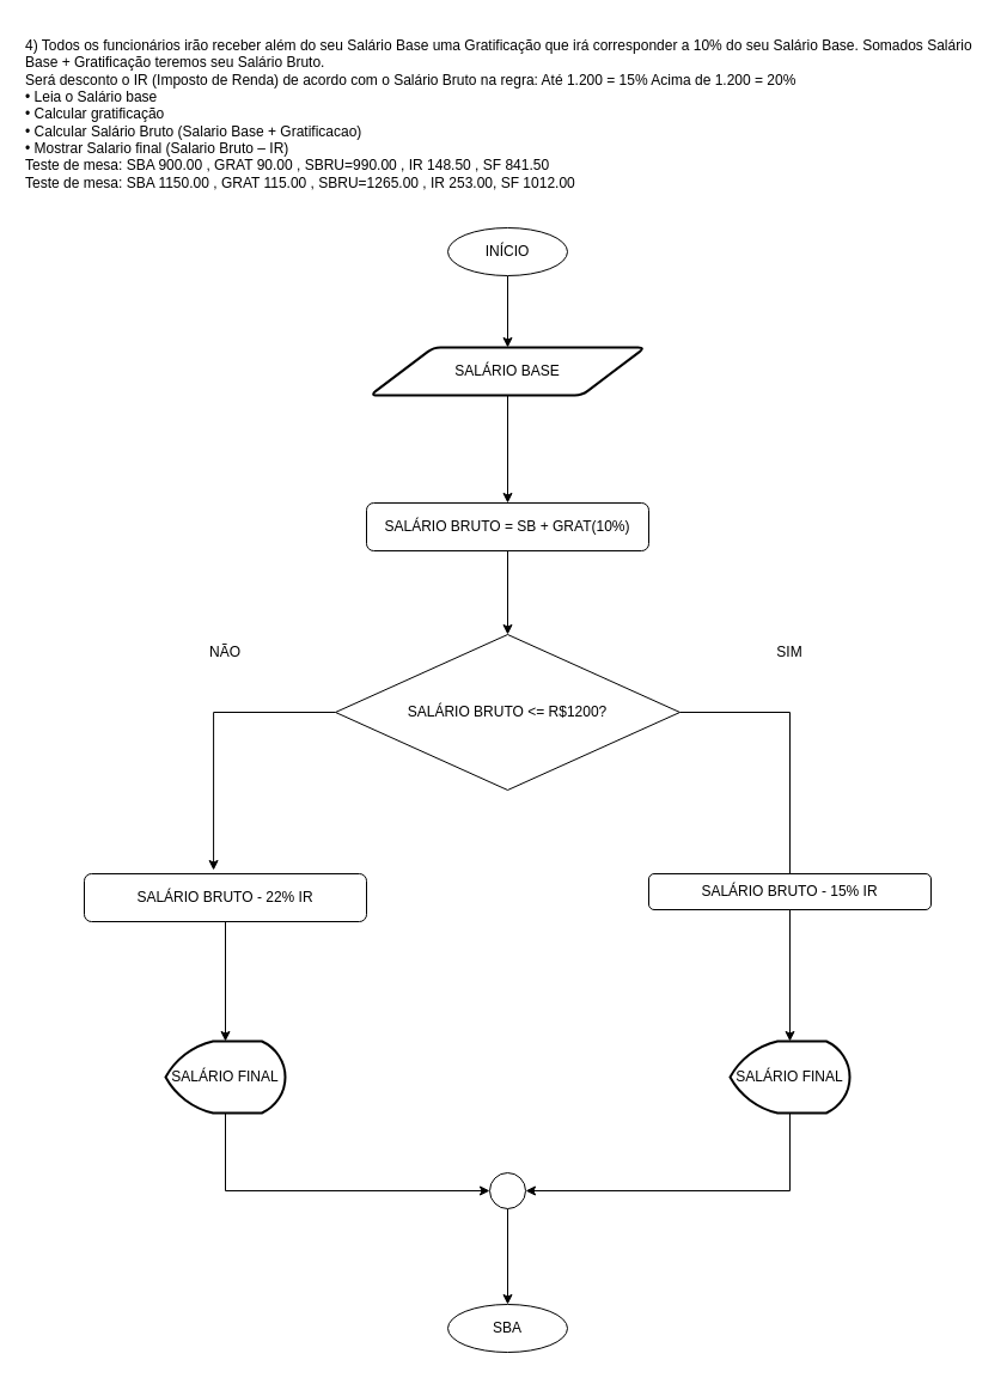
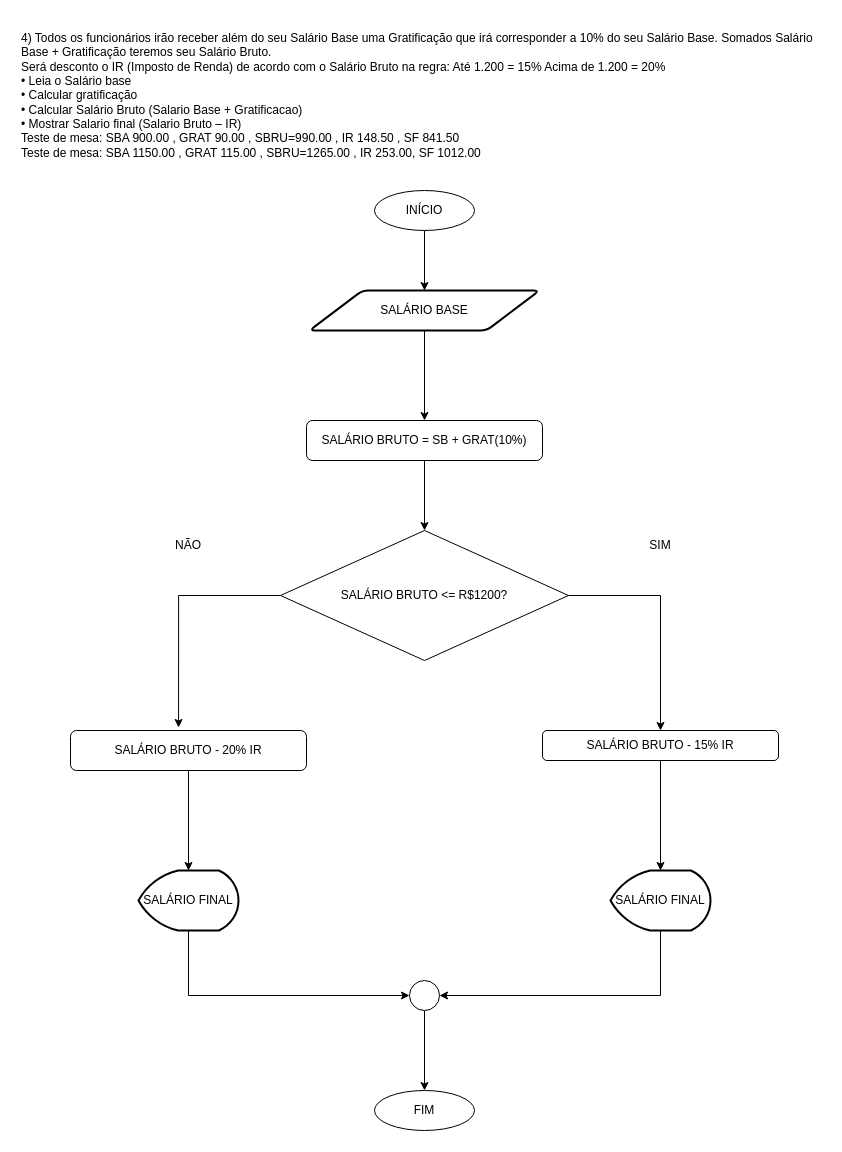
  <mxCell id="0" />
  <mxCell id="1" parent="0" />
  <mxCell id="2" value="&lt;div style=&quot;&quot;&gt;&lt;div style=&quot;text-align: left;&quot;&gt;&lt;span style=&quot;background-color: initial;&quot;&gt;4) Todos os funcionários irão receber além do seu Salário Base uma Gratificação que irá corresponder a 10% do seu Salário Base. Somados Salário Base +&amp;nbsp;&lt;/span&gt;&lt;span style=&quot;background-color: initial;&quot;&gt;Gratificação teremos seu Salário Bruto.&lt;/span&gt;&lt;/div&gt;&lt;span style=&quot;background-color: initial;&quot;&gt;&lt;div style=&quot;text-align: left;&quot;&gt;&lt;span style=&quot;background-color: initial;&quot;&gt;Será desconto o IR (Imposto de Renda) de acordo com o Salário Bruto na regra: Até 1.200 = 15% Acima de 1.200 = 20%&lt;/span&gt;&lt;/div&gt;&lt;/span&gt;&lt;/div&gt;&lt;div style=&quot;text-align: left;&quot;&gt;•&amp;nbsp;&lt;span style=&quot;background-color: initial;&quot;&gt;Leia o Salário base&lt;/span&gt;&lt;/div&gt;&lt;div style=&quot;text-align: left;&quot;&gt;•&amp;nbsp;&lt;span style=&quot;background-color: initial;&quot;&gt;Calcular gratificação&lt;/span&gt;&lt;/div&gt;&lt;div style=&quot;text-align: left;&quot;&gt;•&amp;nbsp;&lt;span style=&quot;background-color: initial;&quot;&gt;Calcular Salário Bruto (Salario Base + Gratificacao)&lt;/span&gt;&lt;/div&gt;&lt;div style=&quot;text-align: left;&quot;&gt;•&amp;nbsp;&lt;span style=&quot;background-color: initial;&quot;&gt;Mostrar Salario final (Salario Bruto – IR)&lt;/span&gt;&lt;/div&gt;&lt;div style=&quot;text-align: left;&quot;&gt;Teste de mesa: SBA 900.00 , GRAT 90.00 , SBRU=990.00 , IR 148.50 , SF 841.50&lt;br&gt;Teste de mesa: SBA 1150.00 , GRAT 115.00 , SBRU=1265.00 , IR 253.00, SF&amp;nbsp;1012.00&lt;/div&gt;" style="text;html=1;align=center;verticalAlign=middle;whiteSpace=wrap;rounded=0;" vertex="1" parent="1"><mxGeometry x="20" y="20" width="800" height="150" as="geometry" /></mxCell>
  <mxCell id="3" value="" style="edgeStyle=orthogonalEdgeStyle;rounded=0;orthogonalLoop=1;jettySize=auto;html=1;" edge="1" parent="1" source="4" target="6"><mxGeometry relative="1" as="geometry" /></mxCell>
  <mxCell id="4" value="INÍCIO" style="ellipse;whiteSpace=wrap;html=1;" vertex="1" parent="1"><mxGeometry x="374" y="190" width="100" height="40" as="geometry" /></mxCell>
  <mxCell id="5" value="" style="edgeStyle=orthogonalEdgeStyle;rounded=0;orthogonalLoop=1;jettySize=auto;html=1;" edge="1" parent="1" source="6" target="8"><mxGeometry relative="1" as="geometry" /></mxCell>
  <mxCell id="6" value="SALÁRIO BASE" style="shape=parallelogram;html=1;strokeWidth=2;perimeter=parallelogramPerimeter;whiteSpace=wrap;rounded=1;arcSize=12;size=0.23;" vertex="1" parent="1"><mxGeometry x="309" y="290" width="230" height="40" as="geometry" /></mxCell>
  <mxCell id="7" value="" style="edgeStyle=orthogonalEdgeStyle;rounded=0;orthogonalLoop=1;jettySize=auto;html=1;" edge="1" parent="1" source="8" target="11"><mxGeometry relative="1" as="geometry" /></mxCell>
  <mxCell id="8" value="SALÁRIO BRUTO = SB + GRAT(10%)" style="rounded=1;whiteSpace=wrap;html=1;" vertex="1" parent="1"><mxGeometry x="306" y="420" width="236" height="40" as="geometry" /></mxCell>
- <mxCell id="9" value="" style="edgeStyle=orthogonalEdgeStyle;rounded=0;orthogonalLoop=1;jettySize=auto;html=1;entryX=0.5;entryY=0;entryDx=0;entryDy=0;exitX=1;exitY=0.5;exitDx=0;exitDy=0;endArrow=none;" edge="1" parent="1" source="11" target="13"><mxGeometry relative="1" as="geometry"><mxPoint x="648" y="595" as="targetPoint" /></mxGeometry></mxCell>
+ <mxCell id="9" value="" style="edgeStyle=orthogonalEdgeStyle;rounded=0;orthogonalLoop=1;jettySize=auto;html=1;entryX=0.5;entryY=0;entryDx=0;entryDy=0;exitX=1;exitY=0.5;exitDx=0;exitDy=0;" edge="1" parent="1" source="11" target="13"><mxGeometry relative="1" as="geometry"><mxPoint x="648" y="595" as="targetPoint" /></mxGeometry></mxCell>
  <mxCell id="10" value="" style="edgeStyle=orthogonalEdgeStyle;rounded=0;orthogonalLoop=1;jettySize=auto;html=1;entryX=0.458;entryY=-0.075;entryDx=0;entryDy=0;entryPerimeter=0;exitX=0;exitY=0.5;exitDx=0;exitDy=0;" edge="1" parent="1" source="11" target="15"><mxGeometry relative="1" as="geometry"><mxPoint x="200" y="595" as="targetPoint" /></mxGeometry></mxCell>
  <mxCell id="11" value="SALÁRIO BRUTO &amp;lt;= R$1200?" style="rhombus;whiteSpace=wrap;html=1;" vertex="1" parent="1"><mxGeometry x="280" y="530" width="288" height="130" as="geometry" /></mxCell>
  <mxCell id="12" value="" style="edgeStyle=orthogonalEdgeStyle;rounded=0;orthogonalLoop=1;jettySize=auto;html=1;" edge="1" parent="1" source="13" target="17"><mxGeometry relative="1" as="geometry" /></mxCell>
  <mxCell id="13" value="SALÁRIO BRUTO - 15% IR" style="rounded=1;whiteSpace=wrap;html=1;" vertex="1" parent="1"><mxGeometry x="542" y="730" width="236" height="30" as="geometry" /></mxCell>
  <mxCell id="14" value="" style="edgeStyle=orthogonalEdgeStyle;rounded=0;orthogonalLoop=1;jettySize=auto;html=1;" edge="1" parent="1" source="15" target="19"><mxGeometry relative="1" as="geometry" /></mxCell>
- <mxCell id="15" value="SALÁRIO BRUTO - 22% IR" style="rounded=1;whiteSpace=wrap;html=1;" vertex="1" parent="1"><mxGeometry x="70" y="730" width="236" height="40" as="geometry" /></mxCell>
+ <mxCell id="15" value="SALÁRIO BRUTO - 20% IR" style="rounded=1;whiteSpace=wrap;html=1;" vertex="1" parent="1"><mxGeometry x="70" y="730" width="236" height="40" as="geometry" /></mxCell>
  <mxCell id="16" value="" style="edgeStyle=orthogonalEdgeStyle;rounded=0;orthogonalLoop=1;jettySize=auto;html=1;entryX=1;entryY=0.5;entryDx=0;entryDy=0;entryPerimeter=0;exitX=0.5;exitY=1;exitDx=0;exitDy=0;exitPerimeter=0;" edge="1" parent="1" source="17" target="21"><mxGeometry relative="1" as="geometry"><mxPoint x="660" y="1010" as="targetPoint" /></mxGeometry></mxCell>
  <mxCell id="17" value="SALÁRIO FINAL" style="strokeWidth=2;html=1;shape=mxgraph.flowchart.display;whiteSpace=wrap;" vertex="1" parent="1"><mxGeometry x="610" y="870" width="100" height="60" as="geometry" /></mxCell>
  <mxCell id="18" value="" style="edgeStyle=orthogonalEdgeStyle;rounded=0;orthogonalLoop=1;jettySize=auto;html=1;entryX=0;entryY=0.5;entryDx=0;entryDy=0;entryPerimeter=0;exitX=0.5;exitY=1;exitDx=0;exitDy=0;exitPerimeter=0;" edge="1" parent="1" source="19" target="21"><mxGeometry relative="1" as="geometry"><mxPoint x="188" y="1000" as="targetPoint" /></mxGeometry></mxCell>
  <mxCell id="19" value="SALÁRIO FINAL" style="strokeWidth=2;html=1;shape=mxgraph.flowchart.display;whiteSpace=wrap;" vertex="1" parent="1"><mxGeometry x="138" y="870" width="100" height="60" as="geometry" /></mxCell>
  <mxCell id="20" value="" style="edgeStyle=orthogonalEdgeStyle;rounded=0;orthogonalLoop=1;jettySize=auto;html=1;" edge="1" parent="1" source="21" target="22"><mxGeometry relative="1" as="geometry" /></mxCell>
  <mxCell id="21" value="" style="verticalLabelPosition=bottom;verticalAlign=top;html=1;shape=mxgraph.flowchart.on-page_reference;" vertex="1" parent="1"><mxGeometry x="409" y="980" width="30" height="30" as="geometry" /></mxCell>
- <mxCell id="22" value="SBA" style="ellipse;whiteSpace=wrap;html=1;" vertex="1" parent="1"><mxGeometry x="374" y="1090" width="100" height="40" as="geometry" /></mxCell>
+ <mxCell id="22" value="FIM" style="ellipse;whiteSpace=wrap;html=1;" vertex="1" parent="1"><mxGeometry x="374" y="1090" width="100" height="40" as="geometry" /></mxCell>
  <mxCell id="23" value="SIM" style="text;html=1;align=center;verticalAlign=middle;whiteSpace=wrap;rounded=0;" vertex="1" parent="1"><mxGeometry x="630" y="530" width="60" height="30" as="geometry" /></mxCell>
  <mxCell id="24" value="NÃO" style="text;html=1;align=center;verticalAlign=middle;whiteSpace=wrap;rounded=0;" vertex="1" parent="1"><mxGeometry x="158" y="530" width="60" height="30" as="geometry" /></mxCell>
